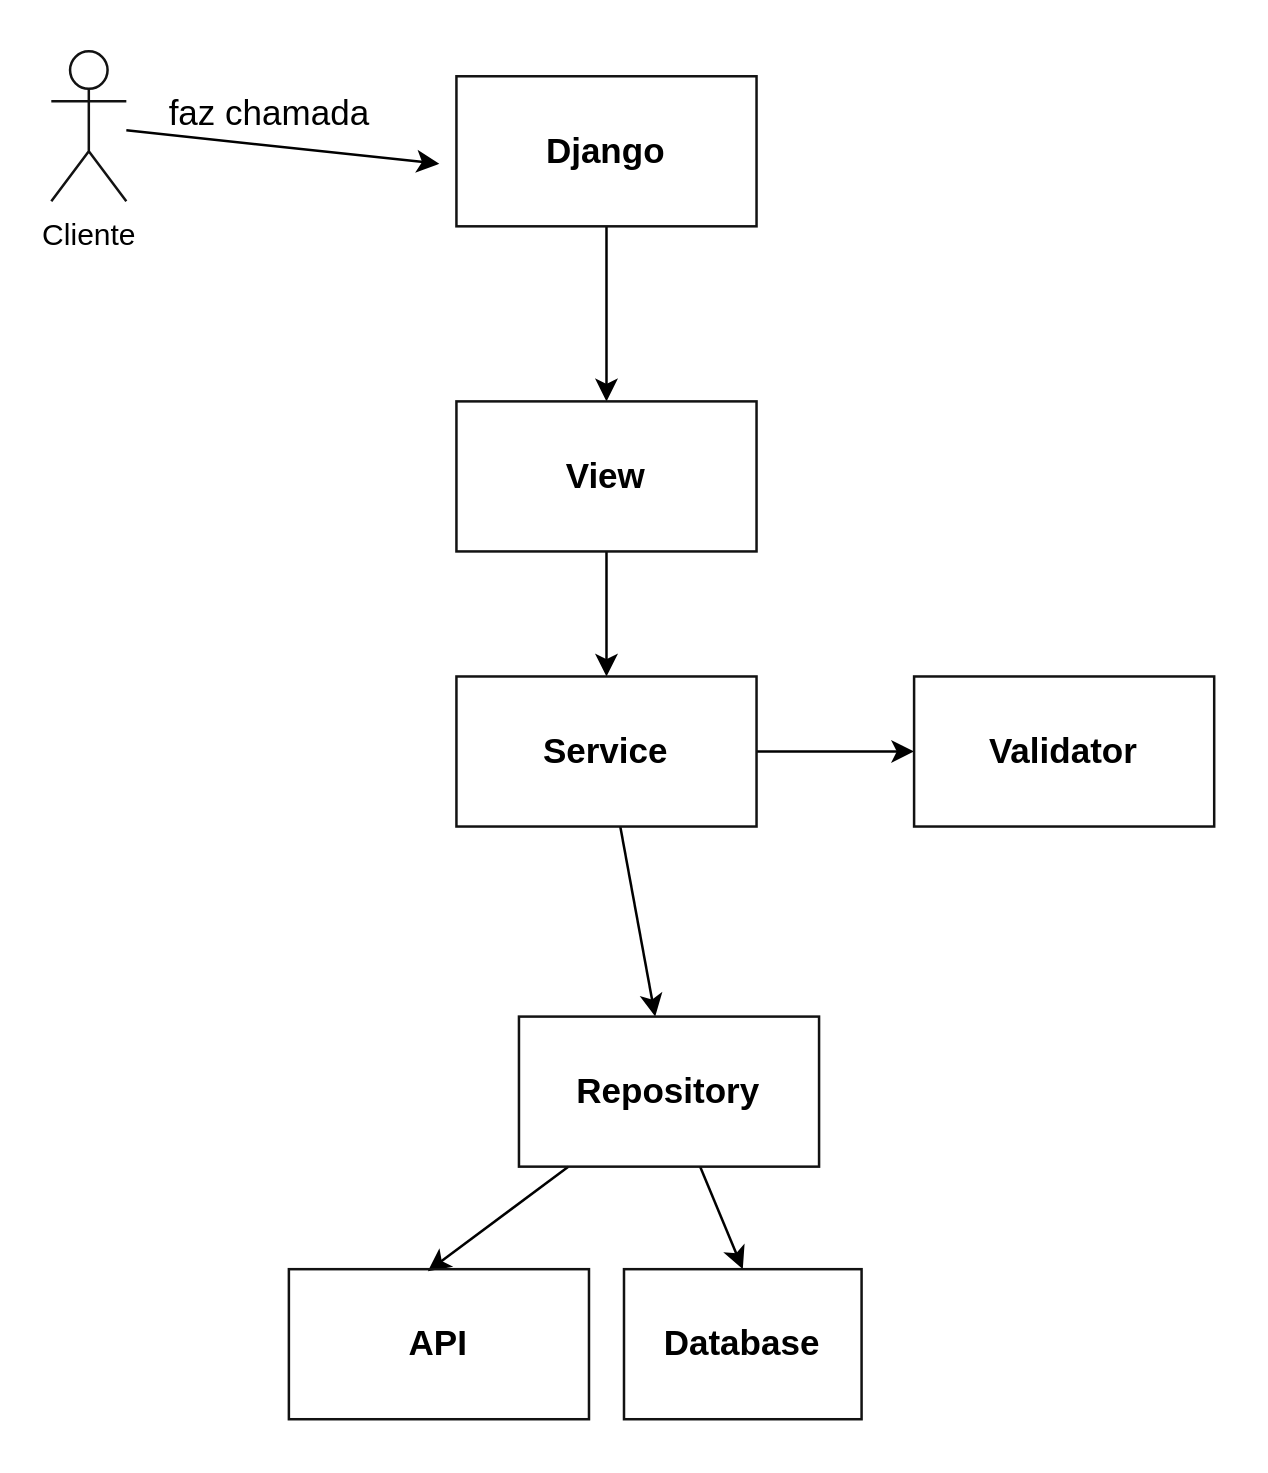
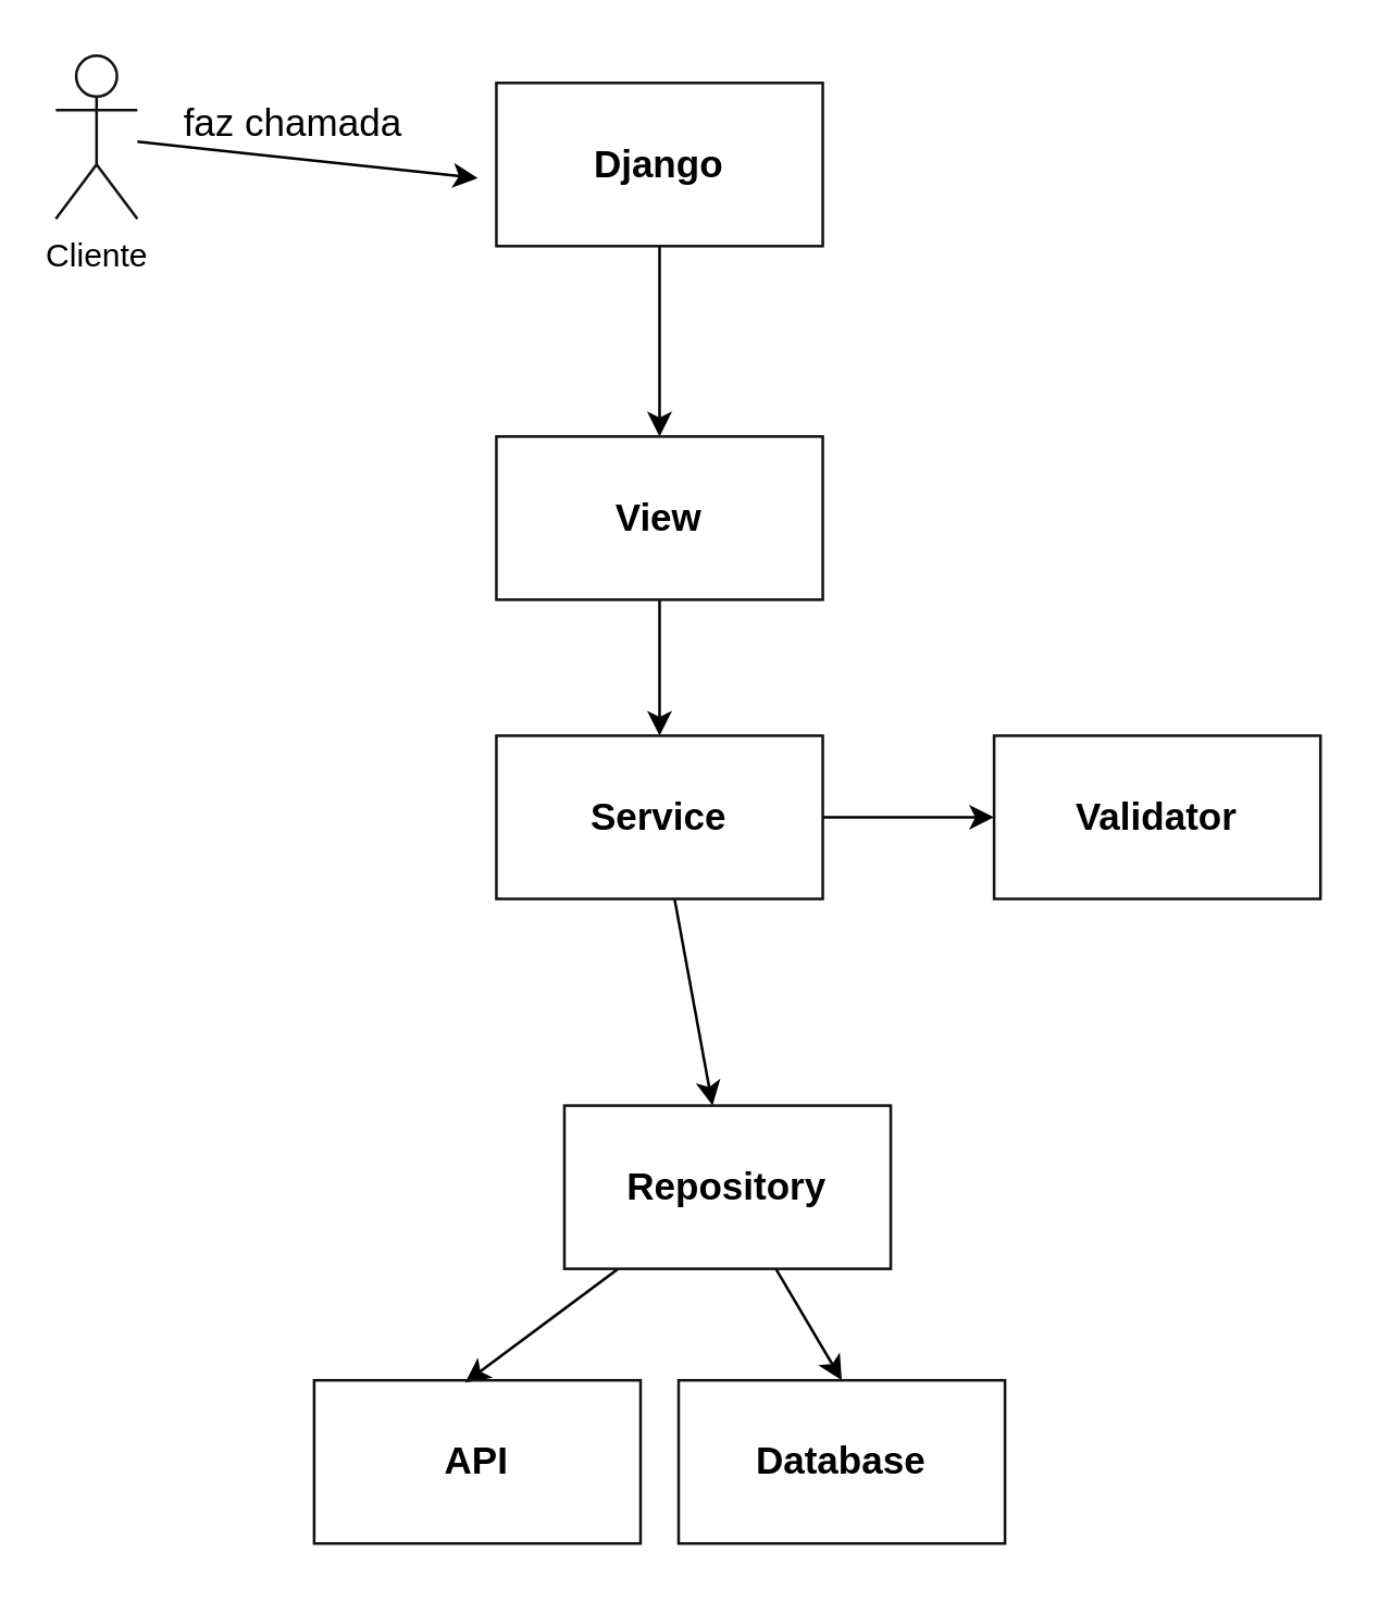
  <mxCell id="0" />
  <mxCell id="1" parent="0" />
  <mxCell id="2" style="edgeStyle=none;html=1;strokeColor=#000000;fontSize=14;fontColor=#000000;" edge="1" parent="1" source="3" target="8"><mxGeometry relative="1" as="geometry" /></mxCell>
  <mxCell id="3" value="Django" style="rounded=0;whiteSpace=wrap;html=1;fillColor=none;strokeColor=#121212;fontColor=#000000;fontSize=14;fontStyle=1" vertex="1" parent="1"><mxGeometry x="182" y="30" width="120" height="60" as="geometry" /></mxCell>
  <mxCell id="4" style="edgeStyle=none;html=1;fontSize=14;fontColor=#000000;strokeColor=#000000;" edge="1" parent="1" source="6"><mxGeometry relative="1" as="geometry"><mxPoint x="175.14" y="65" as="targetPoint" /></mxGeometry></mxCell>
  <mxCell id="5" value="faz chamada" style="edgeLabel;html=1;align=center;verticalAlign=middle;resizable=0;points=[];fontSize=14;fontColor=#000000;labelBackgroundColor=none;" vertex="1" connectable="0" parent="4"><mxGeometry x="-0.384" y="4" relative="1" as="geometry"><mxPoint x="17" y="-7" as="offset" /></mxGeometry></mxCell>
  <mxCell id="6" value="&lt;font color=&quot;#000000&quot;&gt;&lt;span style=&quot;background-color: rgb(255, 255, 255);&quot;&gt;Cliente&lt;/span&gt;&lt;/font&gt;" style="shape=umlActor;verticalLabelPosition=bottom;verticalAlign=top;html=1;outlineConnect=0;strokeColor=#121212;fillColor=none;" vertex="1" parent="1"><mxGeometry x="20" y="20" width="30" height="60" as="geometry" /></mxCell>
  <mxCell id="7" style="edgeStyle=none;html=1;strokeColor=#000000;fontSize=14;fontColor=#000000;" edge="1" parent="1" source="8" target="11"><mxGeometry relative="1" as="geometry" /></mxCell>
  <mxCell id="8" value="View" style="rounded=0;whiteSpace=wrap;html=1;fillColor=none;strokeColor=#121212;fontColor=#000000;fontSize=14;fontStyle=1" vertex="1" parent="1"><mxGeometry x="182" y="160" width="120" height="60" as="geometry" /></mxCell>
  <mxCell id="9" style="edgeStyle=none;html=1;entryX=0;entryY=0.5;entryDx=0;entryDy=0;strokeColor=#000000;fontSize=14;fontColor=#000000;" edge="1" parent="1" source="11" target="12"><mxGeometry relative="1" as="geometry" /></mxCell>
  <mxCell id="10" style="edgeStyle=none;html=1;strokeColor=#000000;fontSize=14;fontColor=#000000;" edge="1" parent="1" source="11" target="15"><mxGeometry relative="1" as="geometry" /></mxCell>
  <mxCell id="11" value="Service" style="rounded=0;whiteSpace=wrap;html=1;fillColor=none;strokeColor=#121212;fontColor=#000000;fontSize=14;fontStyle=1" vertex="1" parent="1"><mxGeometry x="182" y="270" width="120" height="60" as="geometry" /></mxCell>
  <mxCell id="12" value="Validator" style="rounded=0;whiteSpace=wrap;html=1;fillColor=none;strokeColor=#121212;fontColor=#000000;fontSize=14;fontStyle=1" vertex="1" parent="1"><mxGeometry x="365" y="270" width="120" height="60" as="geometry" /></mxCell>
  <mxCell id="13" style="edgeStyle=none;html=1;entryX=0.463;entryY=0.014;entryDx=0;entryDy=0;entryPerimeter=0;strokeColor=#000000;fontSize=14;fontColor=#000000;" edge="1" parent="1" source="15" target="16"><mxGeometry relative="1" as="geometry" /></mxCell>
  <mxCell id="14" style="edgeStyle=none;html=1;entryX=0.5;entryY=0;entryDx=0;entryDy=0;strokeColor=#000000;fontSize=14;fontColor=#000000;" edge="1" parent="1" source="15" target="17"><mxGeometry relative="1" as="geometry" /></mxCell>
  <mxCell id="15" value="Repository" style="rounded=0;whiteSpace=wrap;html=1;fillColor=none;strokeColor=#121212;fontColor=#000000;fontSize=14;fontStyle=1" vertex="1" parent="1"><mxGeometry x="207" y="406" width="120" height="60" as="geometry" /></mxCell>
  <mxCell id="16" value="API" style="rounded=0;whiteSpace=wrap;html=1;fillColor=none;strokeColor=#121212;fontColor=#000000;fontSize=14;fontStyle=1" vertex="1" parent="1"><mxGeometry x="115" y="507" width="120" height="60" as="geometry" /></mxCell>
- <mxCell id="17" value="Database" style="rounded=0;whiteSpace=wrap;html=1;fillColor=none;strokeColor=#121212;fontColor=#000000;fontSize=14;fontStyle=1" vertex="1" parent="1"><mxGeometry x="249" y="507" width="95" height="60" as="geometry" /></mxCell>
+ <mxCell id="17" value="Database" style="rounded=0;whiteSpace=wrap;html=1;fillColor=none;strokeColor=#121212;fontColor=#000000;fontSize=14;fontStyle=1" vertex="1" parent="1"><mxGeometry x="249" y="507" width="120" height="60" as="geometry" /></mxCell>
